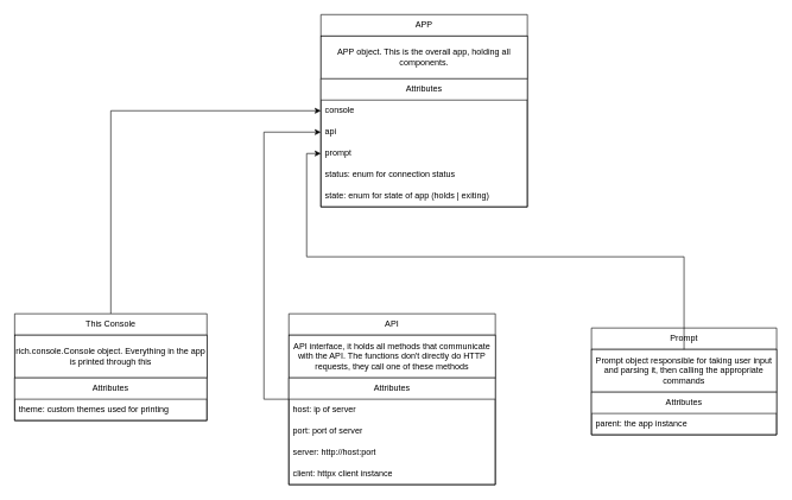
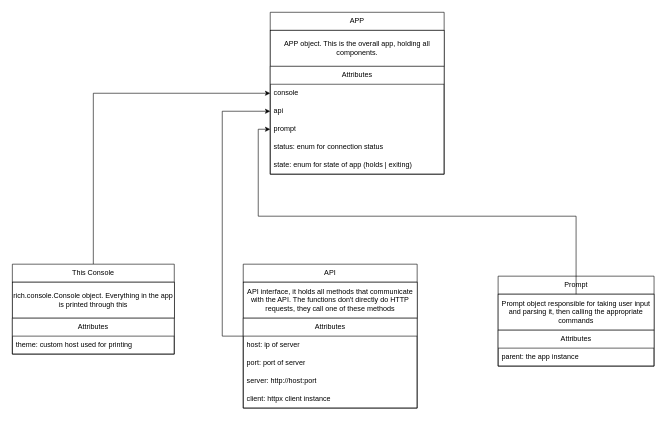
  <mxCell id="0" />
  <mxCell id="1" parent="0" />
  <mxCell id="2" style="edgeStyle=orthogonalEdgeStyle;rounded=0;orthogonalLoop=1;jettySize=auto;html=1;entryX=0;entryY=0.5;entryDx=0;entryDy=0;" edge="1" parent="1" source="3" target="23"><mxGeometry relative="1" as="geometry"><Array as="points"><mxPoint x="370" y="560" /><mxPoint x="370" y="185" /></Array></mxGeometry></mxCell>
  <mxCell id="3" value="API" style="swimlane;fontStyle=0;childLayout=stackLayout;horizontal=1;startSize=30;horizontalStack=0;resizeParent=1;resizeParentMax=0;resizeLast=0;collapsible=1;marginBottom=0;whiteSpace=wrap;html=1;" vertex="1" parent="1"><mxGeometry x="405" y="440" width="290" height="240" as="geometry" /></mxCell>
  <mxCell id="4" value="API interface, it holds all methods that communicate with the API. The functions don't directly do HTTP requests, they call one of these methods" style="rounded=0;whiteSpace=wrap;html=1;" vertex="1" parent="3"><mxGeometry y="30" width="290" height="60" as="geometry" /></mxCell>
  <mxCell id="5" value="Attributes" style="swimlane;fontStyle=0;childLayout=stackLayout;horizontal=1;startSize=30;horizontalStack=0;resizeParent=1;resizeParentMax=0;resizeLast=0;collapsible=1;marginBottom=0;whiteSpace=wrap;html=1;" vertex="1" parent="3"><mxGeometry y="90" width="290" height="150" as="geometry" /></mxCell>
  <mxCell id="6" value="host: ip of server" style="text;strokeColor=none;fillColor=none;align=left;verticalAlign=middle;spacingLeft=4;spacingRight=4;overflow=hidden;points=[[0,0.5],[1,0.5]];portConstraint=eastwest;rotatable=0;whiteSpace=wrap;html=1;" vertex="1" parent="5"><mxGeometry y="30" width="290" height="30" as="geometry" /></mxCell>
  <mxCell id="7" value="port: port of server" style="text;strokeColor=none;fillColor=none;align=left;verticalAlign=middle;spacingLeft=4;spacingRight=4;overflow=hidden;points=[[0,0.5],[1,0.5]];portConstraint=eastwest;rotatable=0;whiteSpace=wrap;html=1;" vertex="1" parent="5"><mxGeometry y="60" width="290" height="30" as="geometry" /></mxCell>
  <mxCell id="8" value="server: http://host:port" style="text;strokeColor=none;fillColor=none;align=left;verticalAlign=middle;spacingLeft=4;spacingRight=4;overflow=hidden;points=[[0,0.5],[1,0.5]];portConstraint=eastwest;rotatable=0;whiteSpace=wrap;html=1;" vertex="1" parent="5"><mxGeometry y="90" width="290" height="30" as="geometry" /></mxCell>
  <mxCell id="9" value="client: httpx client instance" style="text;strokeColor=none;fillColor=none;align=left;verticalAlign=middle;spacingLeft=4;spacingRight=4;overflow=hidden;points=[[0,0.5],[1,0.5]];portConstraint=eastwest;rotatable=0;whiteSpace=wrap;html=1;" vertex="1" parent="5"><mxGeometry y="120" width="290" height="30" as="geometry" /></mxCell>
  <mxCell id="10" style="edgeStyle=orthogonalEdgeStyle;rounded=0;orthogonalLoop=1;jettySize=auto;html=1;entryX=0;entryY=0.5;entryDx=0;entryDy=0;" edge="1" parent="1" source="11" target="22"><mxGeometry relative="1" as="geometry" /></mxCell>
  <mxCell id="11" value="This Console" style="swimlane;fontStyle=0;childLayout=stackLayout;horizontal=1;startSize=30;horizontalStack=0;resizeParent=1;resizeParentMax=0;resizeLast=0;collapsible=1;marginBottom=0;whiteSpace=wrap;html=1;" vertex="1" parent="1"><mxGeometry x="20" y="440" width="270" height="150" as="geometry" /></mxCell>
  <mxCell id="12" value="rich.console.Console object. Everything in the app is printed through this" style="rounded=0;whiteSpace=wrap;html=1;" vertex="1" parent="11"><mxGeometry y="30" width="270" height="60" as="geometry" /></mxCell>
  <mxCell id="13" value="Attributes" style="swimlane;fontStyle=0;childLayout=stackLayout;horizontal=1;startSize=30;horizontalStack=0;resizeParent=1;resizeParentMax=0;resizeLast=0;collapsible=1;marginBottom=0;whiteSpace=wrap;html=1;" vertex="1" parent="11"><mxGeometry y="90" width="270" height="60" as="geometry" /></mxCell>
- <mxCell id="14" value="theme: custom themes used for printing" style="text;strokeColor=none;fillColor=none;align=left;verticalAlign=middle;spacingLeft=4;spacingRight=4;overflow=hidden;points=[[0,0.5],[1,0.5]];portConstraint=eastwest;rotatable=0;whiteSpace=wrap;html=1;" vertex="1" parent="13"><mxGeometry y="30" width="270" height="30" as="geometry" /></mxCell>
+ <mxCell id="14" value="theme: custom host used for printing" style="text;strokeColor=none;fillColor=none;align=left;verticalAlign=middle;spacingLeft=4;spacingRight=4;overflow=hidden;points=[[0,0.5],[1,0.5]];portConstraint=eastwest;rotatable=0;whiteSpace=wrap;html=1;" vertex="1" parent="13"><mxGeometry y="30" width="270" height="30" as="geometry" /></mxCell>
  <mxCell id="15" value="Prompt" style="swimlane;fontStyle=0;childLayout=stackLayout;horizontal=1;startSize=30;horizontalStack=0;resizeParent=1;resizeParentMax=0;resizeLast=0;collapsible=1;marginBottom=0;whiteSpace=wrap;html=1;" vertex="1" parent="1"><mxGeometry x="830" y="460" width="260" height="150" as="geometry" /></mxCell>
  <mxCell id="16" value="Prompt object responsible for taking user input and parsing it, then calling the appropriate commands" style="rounded=0;whiteSpace=wrap;html=1;" vertex="1" parent="15"><mxGeometry y="30" width="260" height="60" as="geometry" /></mxCell>
  <mxCell id="17" value="Attributes" style="swimlane;fontStyle=0;childLayout=stackLayout;horizontal=1;startSize=30;horizontalStack=0;resizeParent=1;resizeParentMax=0;resizeLast=0;collapsible=1;marginBottom=0;whiteSpace=wrap;html=1;" vertex="1" parent="15"><mxGeometry y="90" width="260" height="60" as="geometry" /></mxCell>
  <mxCell id="18" value="parent: the app instance" style="text;strokeColor=none;fillColor=none;align=left;verticalAlign=middle;spacingLeft=4;spacingRight=4;overflow=hidden;points=[[0,0.5],[1,0.5]];portConstraint=eastwest;rotatable=0;whiteSpace=wrap;html=1;" vertex="1" parent="17"><mxGeometry y="30" width="260" height="30" as="geometry" /></mxCell>
  <mxCell id="19" value="APP" style="swimlane;fontStyle=0;childLayout=stackLayout;horizontal=1;startSize=30;horizontalStack=0;resizeParent=1;resizeParentMax=0;resizeLast=0;collapsible=1;marginBottom=0;whiteSpace=wrap;html=1;" vertex="1" parent="1"><mxGeometry x="450" y="20" width="290" height="270" as="geometry" /></mxCell>
  <mxCell id="20" value="APP object. This is the overall app, holding all components." style="rounded=0;whiteSpace=wrap;html=1;" vertex="1" parent="19"><mxGeometry y="30" width="290" height="60" as="geometry" /></mxCell>
  <mxCell id="21" value="Attributes" style="swimlane;fontStyle=0;childLayout=stackLayout;horizontal=1;startSize=30;horizontalStack=0;resizeParent=1;resizeParentMax=0;resizeLast=0;collapsible=1;marginBottom=0;whiteSpace=wrap;html=1;" vertex="1" parent="19"><mxGeometry y="90" width="290" height="180" as="geometry" /></mxCell>
  <mxCell id="22" value="console" style="text;strokeColor=none;fillColor=none;align=left;verticalAlign=middle;spacingLeft=4;spacingRight=4;overflow=hidden;points=[[0,0.5],[1,0.5]];portConstraint=eastwest;rotatable=0;whiteSpace=wrap;html=1;" vertex="1" parent="21"><mxGeometry y="30" width="290" height="30" as="geometry" /></mxCell>
  <mxCell id="23" value="api" style="text;strokeColor=none;fillColor=none;align=left;verticalAlign=middle;spacingLeft=4;spacingRight=4;overflow=hidden;points=[[0,0.5],[1,0.5]];portConstraint=eastwest;rotatable=0;whiteSpace=wrap;html=1;" vertex="1" parent="21"><mxGeometry y="60" width="290" height="30" as="geometry" /></mxCell>
  <mxCell id="24" value="prompt" style="text;strokeColor=none;fillColor=none;align=left;verticalAlign=middle;spacingLeft=4;spacingRight=4;overflow=hidden;points=[[0,0.5],[1,0.5]];portConstraint=eastwest;rotatable=0;whiteSpace=wrap;html=1;" vertex="1" parent="21"><mxGeometry y="90" width="290" height="30" as="geometry" /></mxCell>
  <mxCell id="25" value="status: enum for connection status" style="text;strokeColor=none;fillColor=none;align=left;verticalAlign=middle;spacingLeft=4;spacingRight=4;overflow=hidden;points=[[0,0.5],[1,0.5]];portConstraint=eastwest;rotatable=0;whiteSpace=wrap;html=1;" vertex="1" parent="21"><mxGeometry y="120" width="290" height="30" as="geometry" /></mxCell>
  <mxCell id="26" value="state: enum for state of app (holds | exiting)" style="text;strokeColor=none;fillColor=none;align=left;verticalAlign=middle;spacingLeft=4;spacingRight=4;overflow=hidden;points=[[0,0.5],[1,0.5]];portConstraint=eastwest;rotatable=0;whiteSpace=wrap;html=1;" vertex="1" parent="21"><mxGeometry y="150" width="290" height="30" as="geometry" /></mxCell>
  <mxCell id="27" style="edgeStyle=orthogonalEdgeStyle;rounded=0;orthogonalLoop=1;jettySize=auto;html=1;entryX=0;entryY=0.5;entryDx=0;entryDy=0;" edge="1" parent="1" source="16" target="24"><mxGeometry relative="1" as="geometry" /></mxCell>
